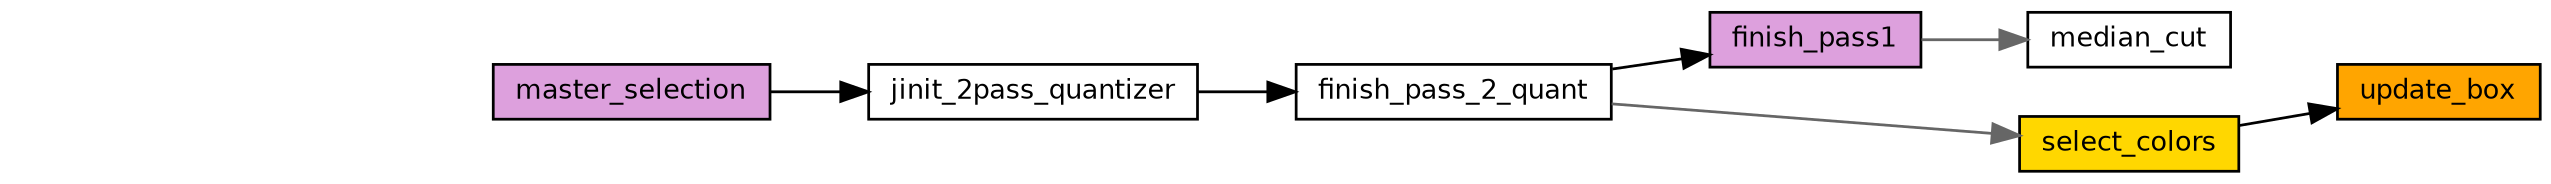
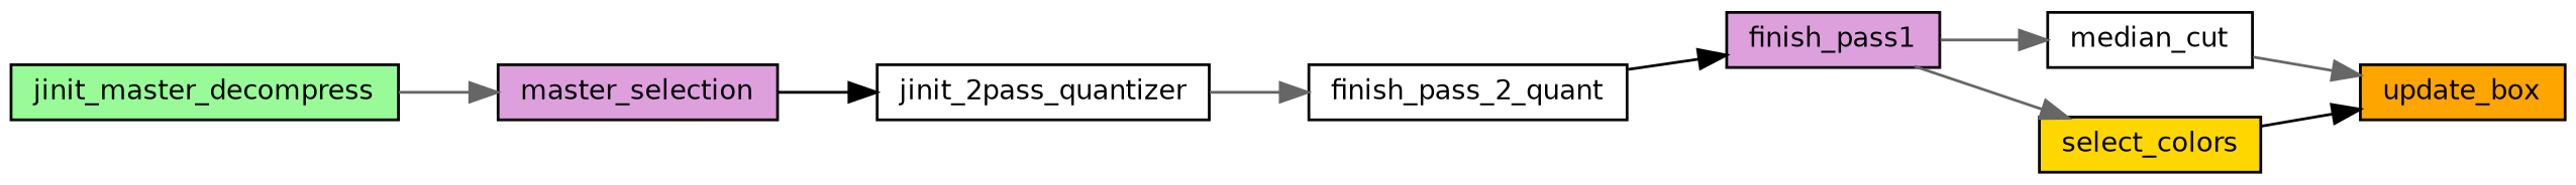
  digraph {
    rankdir=RL
    node [color=black fillcolor=white fontname=Helvetica fontsize=10 shape=record style=filled]
    edge [color=gray40 dir=back fontname=Helvetica fontsize=10 labelfontname=Helvetica labelfontsize=10 style=solid]
    n1 [fillcolor=orange fontcolor=black height=0.2 label=update_box width=0.4]
    n2 [height=0.2 label=median_cut width=0.4]
    n3 [fillcolor=gold height=0.2 label=select_colors width=0.4]
    n4 [fillcolor=plum height=0.2 label=finish_pass1 width=0.4]
    n5 [height=0.2 label=finish_pass_2_quant width=0.4]
    n6 [height=0.2 label=jinit_2pass_quantizer width=0.4]
    n7 [fillcolor=plum height=0.2 label=master_selection width=0.4]
+   n8 [fillcolor=palegreen height=0.2 label=jinit_master_decompress width=0.4]
+   n1 -> n2
    n1 -> n3 [color=black]
    n2 -> n4
-   n3 -> n5
+   n3 -> n4
    n4 -> n5 [color=black]
-   n5 -> n6 [color=black]
+   n5 -> n6
    n6 -> n7 [color=black]
+   n7 -> n8
  }
